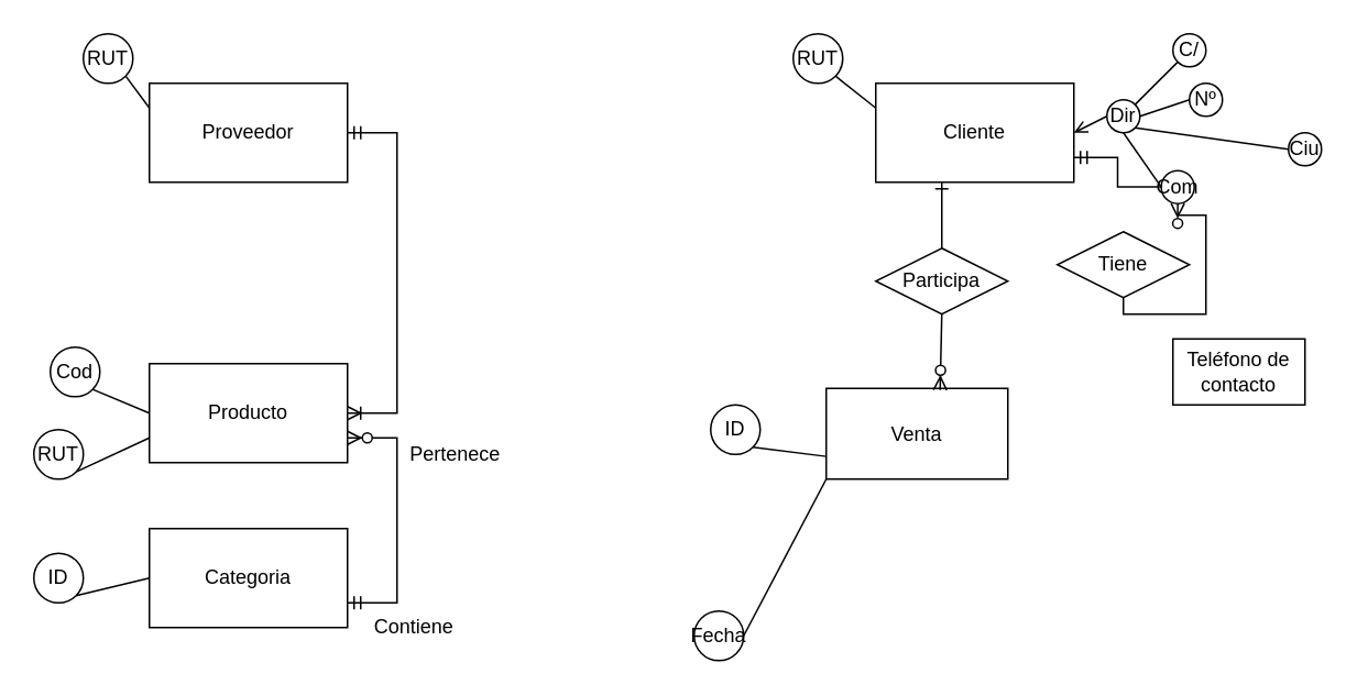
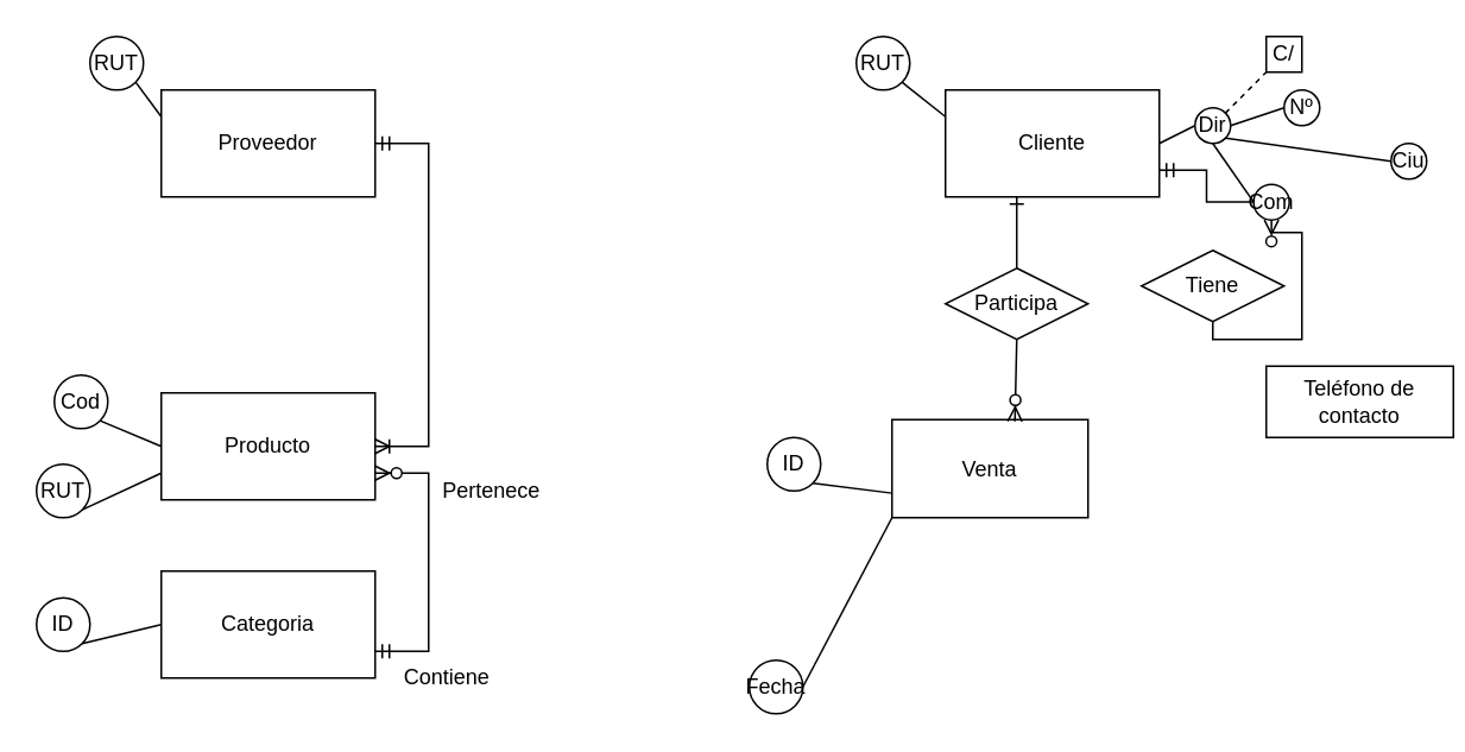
  <mxCell id="0" />
  <mxCell id="1" parent="0" />
  <mxCell id="2" value="Proveedor" style="rounded=0;whiteSpace=wrap;html=1;" vertex="1" parent="1"><mxGeometry x="90" y="50" width="120" height="60" as="geometry" /></mxCell>
  <mxCell id="3" value="Cliente" style="rounded=0;whiteSpace=wrap;html=1;" vertex="1" parent="1"><mxGeometry x="530" y="50" width="120" height="60" as="geometry" /></mxCell>
  <mxCell id="4" value="Producto" style="rounded=0;whiteSpace=wrap;html=1;" vertex="1" parent="1"><mxGeometry x="90" y="220" width="120" height="60" as="geometry" /></mxCell>
  <mxCell id="5" value="RUT" style="ellipse;whiteSpace=wrap;html=1;aspect=fixed;" vertex="1" parent="1"><mxGeometry x="50" y="20" width="30" height="30" as="geometry" /></mxCell>
  <mxCell id="6" value="" style="endArrow=none;html=1;rounded=0;exitX=1;exitY=1;exitDx=0;exitDy=0;entryX=0;entryY=0.25;entryDx=0;entryDy=0;" edge="1" parent="1" source="5" target="2"><mxGeometry width="50" height="50" relative="1" as="geometry"><mxPoint x="360" y="290" as="sourcePoint" /><mxPoint x="410" y="240" as="targetPoint" /></mxGeometry></mxCell>
  <mxCell id="7" value="RUT" style="ellipse;whiteSpace=wrap;html=1;aspect=fixed;" vertex="1" parent="1"><mxGeometry x="480" y="20" width="30" height="30" as="geometry" /></mxCell>
  <mxCell id="8" value="" style="endArrow=none;html=1;rounded=0;exitX=1;exitY=1;exitDx=0;exitDy=0;entryX=0;entryY=0.25;entryDx=0;entryDy=0;" edge="1" parent="1" source="7" target="3"><mxGeometry width="50" height="50" relative="1" as="geometry"><mxPoint x="509.997" y="39.997" as="sourcePoint" /><mxPoint x="524.39" y="59.39" as="targetPoint" /></mxGeometry></mxCell>
  <mxCell id="9" value="Dir" style="ellipse;whiteSpace=wrap;html=1;aspect=fixed;" vertex="1" parent="1"><mxGeometry x="670" y="60" width="20" height="20" as="geometry" /></mxCell>
- <mxCell id="10" value="" style="endArrow=open;html=1;rounded=0;exitX=0;exitY=0.5;exitDx=0;exitDy=0;entryX=1;entryY=0.5;entryDx=0;entryDy=0;" edge="1" parent="1" source="9" target="3"><mxGeometry width="50" height="50" relative="1" as="geometry"><mxPoint x="350" y="280" as="sourcePoint" /><mxPoint x="400" y="230" as="targetPoint" /></mxGeometry></mxCell>
- <mxCell id="11" value="" style="endArrow=none;html=1;rounded=0;exitX=1;exitY=0;exitDx=0;exitDy=0;entryX=0;entryY=1;entryDx=0;entryDy=0;" edge="1" parent="1" source="9" target="12"><mxGeometry width="50" height="50" relative="1" as="geometry"><mxPoint x="680" y="60" as="sourcePoint" /><mxPoint x="710" y="30" as="targetPoint" /></mxGeometry></mxCell>
- <mxCell id="12" value="C/" style="ellipse;whiteSpace=wrap;html=1;aspect=fixed;" vertex="1" parent="1"><mxGeometry x="710" y="20" width="20" height="20" as="geometry" /></mxCell>
+ <mxCell id="10" value="" style="endArrow=none;html=1;rounded=0;exitX=0;exitY=0.5;exitDx=0;exitDy=0;entryX=1;entryY=0.5;entryDx=0;entryDy=0;" edge="1" parent="1" source="9" target="3"><mxGeometry width="50" height="50" relative="1" as="geometry"><mxPoint x="350" y="280" as="sourcePoint" /><mxPoint x="400" y="230" as="targetPoint" /></mxGeometry></mxCell>
+ <mxCell id="11" value="" style="endArrow=none;html=1;rounded=0;exitX=1;exitY=0;exitDx=0;exitDy=0;entryX=0;entryY=1;entryDx=0;entryDy=0;dashed=1;" edge="1" parent="1" source="9" target="12"><mxGeometry width="50" height="50" relative="1" as="geometry"><mxPoint x="680" y="60" as="sourcePoint" /><mxPoint x="710" y="30" as="targetPoint" /></mxGeometry></mxCell>
+ <mxCell id="12" value="C/" style="whiteSpace=wrap;html=1;aspect=fixed;rounded=0;" vertex="1" parent="1"><mxGeometry x="710" y="20" width="20" height="20" as="geometry" /></mxCell>
  <mxCell id="13" value="Nº" style="ellipse;whiteSpace=wrap;html=1;aspect=fixed;" vertex="1" parent="1"><mxGeometry x="720" y="50" width="20" height="20" as="geometry" /></mxCell>
  <mxCell id="14" value="Ciu" style="ellipse;whiteSpace=wrap;html=1;aspect=fixed;" vertex="1" parent="1"><mxGeometry x="780" y="80" width="20" height="20" as="geometry" /></mxCell>
  <mxCell id="15" value="" style="endArrow=none;html=1;rounded=0;entryX=0;entryY=0.5;entryDx=0;entryDy=0;exitX=1;exitY=0.5;exitDx=0;exitDy=0;" edge="1" parent="1" source="9" target="13"><mxGeometry width="50" height="50" relative="1" as="geometry"><mxPoint x="640" y="160" as="sourcePoint" /><mxPoint x="690" y="110" as="targetPoint" /></mxGeometry></mxCell>
  <mxCell id="16" value="" style="endArrow=none;html=1;rounded=0;entryX=0;entryY=0.5;entryDx=0;entryDy=0;exitX=1;exitY=1;exitDx=0;exitDy=0;" edge="1" parent="1" source="9" target="14"><mxGeometry width="50" height="50" relative="1" as="geometry"><mxPoint x="350" y="280" as="sourcePoint" /><mxPoint x="400" y="230" as="targetPoint" /></mxGeometry></mxCell>
- <mxCell id="17" value="Teléfono de contacto" style="rounded=0;whiteSpace=wrap;html=1;" vertex="1" parent="1"><mxGeometry x="710" y="205" width="80" height="40" as="geometry" /></mxCell>
+ <mxCell id="17" value="Teléfono de contacto" style="rounded=0;whiteSpace=wrap;html=1;" vertex="1" parent="1"><mxGeometry x="710" y="205" width="105" height="40" as="geometry" /></mxCell>
  <mxCell id="18" value="Com" style="ellipse;whiteSpace=wrap;html=1;aspect=fixed;" vertex="1" parent="1"><mxGeometry x="702.93" y="102.93" width="20" height="20" as="geometry" /></mxCell>
  <mxCell id="19" value="" style="endArrow=none;html=1;rounded=0;entryX=0;entryY=0.5;entryDx=0;entryDy=0;exitX=0.5;exitY=1;exitDx=0;exitDy=0;" edge="1" parent="1" target="18" source="9"><mxGeometry width="50" height="50" relative="1" as="geometry"><mxPoint x="670.001" y="100.001" as="sourcePoint" /><mxPoint x="382.93" y="252.93" as="targetPoint" /></mxGeometry></mxCell>
  <mxCell id="20" value="" style="edgeStyle=orthogonalEdgeStyle;fontSize=12;html=1;endArrow=ERzeroToMany;startArrow=none;rounded=0;exitX=0.5;exitY=1;exitDx=0;exitDy=0;" edge="1" parent="1" source="37" target="18"><mxGeometry width="100" height="100" relative="1" as="geometry"><mxPoint x="330" y="300" as="sourcePoint" /><mxPoint x="710" y="180" as="targetPoint" /></mxGeometry></mxCell>
  <mxCell id="21" value="Cod" style="ellipse;whiteSpace=wrap;html=1;aspect=fixed;" vertex="1" parent="1"><mxGeometry x="30" y="210" width="30" height="30" as="geometry" /></mxCell>
  <mxCell id="22" value="" style="endArrow=none;html=1;rounded=0;exitX=1;exitY=1;exitDx=0;exitDy=0;entryX=0;entryY=0.5;entryDx=0;entryDy=0;" edge="1" parent="1" source="21" target="4"><mxGeometry width="50" height="50" relative="1" as="geometry"><mxPoint x="340" y="480" as="sourcePoint" /><mxPoint x="70" y="255" as="targetPoint" /></mxGeometry></mxCell>
  <mxCell id="23" value="RUT" style="ellipse;whiteSpace=wrap;html=1;aspect=fixed;" vertex="1" parent="1"><mxGeometry x="20" y="260" width="30" height="30" as="geometry" /></mxCell>
  <mxCell id="24" value="" style="endArrow=none;html=1;rounded=0;exitX=1;exitY=1;exitDx=0;exitDy=0;entryX=0;entryY=0.75;entryDx=0;entryDy=0;" edge="1" parent="1" source="23" target="4"><mxGeometry width="50" height="50" relative="1" as="geometry"><mxPoint x="330" y="530" as="sourcePoint" /><mxPoint x="60" y="305" as="targetPoint" /></mxGeometry></mxCell>
  <mxCell id="25" value="" style="edgeStyle=entityRelationEdgeStyle;fontSize=12;html=1;endArrow=ERoneToMany;startArrow=ERmandOne;rounded=0;entryX=1;entryY=0.5;entryDx=0;entryDy=0;exitX=1;exitY=0.5;exitDx=0;exitDy=0;" edge="1" parent="1" source="2" target="4"><mxGeometry width="100" height="100" relative="1" as="geometry"><mxPoint x="230" y="80" as="sourcePoint" /><mxPoint x="320" y="200" as="targetPoint" /></mxGeometry></mxCell>
  <mxCell id="26" value="Categoria" style="rounded=0;whiteSpace=wrap;html=1;" vertex="1" parent="1"><mxGeometry x="90" y="320" width="120" height="60" as="geometry" /></mxCell>
  <mxCell id="27" value="ID" style="ellipse;whiteSpace=wrap;html=1;aspect=fixed;" vertex="1" parent="1"><mxGeometry x="20" y="335" width="30" height="30" as="geometry" /></mxCell>
  <mxCell id="28" value="" style="endArrow=none;html=1;rounded=0;exitX=1;exitY=1;exitDx=0;exitDy=0;entryX=0;entryY=0.5;entryDx=0;entryDy=0;" edge="1" parent="1" source="27" target="26"><mxGeometry width="50" height="50" relative="1" as="geometry"><mxPoint x="330" y="605" as="sourcePoint" /><mxPoint x="90" y="340" as="targetPoint" /></mxGeometry></mxCell>
  <mxCell id="29" value="" style="edgeStyle=entityRelationEdgeStyle;fontSize=12;html=1;endArrow=ERzeroToMany;startArrow=ERmandOne;rounded=0;exitX=1;exitY=0.75;exitDx=0;exitDy=0;entryX=1;entryY=0.75;entryDx=0;entryDy=0;" edge="1" parent="1" source="26" target="4"><mxGeometry width="100" height="100" relative="1" as="geometry"><mxPoint x="310" y="365" as="sourcePoint" /><mxPoint x="410" y="265" as="targetPoint" /></mxGeometry></mxCell>
  <mxCell id="30" value="Venta" style="rounded=0;whiteSpace=wrap;html=1;" vertex="1" parent="1"><mxGeometry x="500" y="235" width="110" height="55" as="geometry" /></mxCell>
  <mxCell id="31" value="ID" style="ellipse;whiteSpace=wrap;html=1;aspect=fixed;" vertex="1" parent="1"><mxGeometry x="430" y="245" width="30" height="30" as="geometry" /></mxCell>
  <mxCell id="32" value="" style="endArrow=none;html=1;rounded=0;exitX=1;exitY=1;exitDx=0;exitDy=0;entryX=0;entryY=0.75;entryDx=0;entryDy=0;" edge="1" parent="1" source="31" target="30"><mxGeometry width="50" height="50" relative="1" as="geometry"><mxPoint x="740" y="515" as="sourcePoint" /><mxPoint x="500" y="260" as="targetPoint" /></mxGeometry></mxCell>
  <mxCell id="33" value="Fecha" style="ellipse;whiteSpace=wrap;html=1;aspect=fixed;" vertex="1" parent="1"><mxGeometry x="420" y="370" width="30" height="30" as="geometry" /></mxCell>
  <mxCell id="34" value="" style="endArrow=none;html=1;rounded=0;exitX=1;exitY=0.5;exitDx=0;exitDy=0;entryX=0;entryY=1;entryDx=0;entryDy=0;" edge="1" parent="1" source="33" target="30"><mxGeometry width="50" height="50" relative="1" as="geometry"><mxPoint x="740" y="555" as="sourcePoint" /><mxPoint x="500" y="300" as="targetPoint" /></mxGeometry></mxCell>
  <mxCell id="35" value="Contiene" style="text;html=1;align=center;verticalAlign=middle;resizable=0;points=[];autosize=1;strokeColor=none;fillColor=none;" vertex="1" parent="1"><mxGeometry x="220" y="370" width="60" height="20" as="geometry" /></mxCell>
  <mxCell id="36" value="Pertenece" style="text;html=1;align=center;verticalAlign=middle;resizable=0;points=[];autosize=1;strokeColor=none;fillColor=none;" vertex="1" parent="1"><mxGeometry x="240" y="265" width="70" height="20" as="geometry" /></mxCell>
  <mxCell id="37" value="Tiene" style="shape=rhombus;perimeter=rhombusPerimeter;whiteSpace=wrap;html=1;align=center;" vertex="1" parent="1"><mxGeometry x="640" y="140" width="80" height="40" as="geometry" /></mxCell>
  <mxCell id="38" value="" style="fontSize=12;html=1;endArrow=none;startArrow=ERmandOne;rounded=0;exitX=1;exitY=0.75;exitDx=0;exitDy=0;edgeStyle=orthogonalEdgeStyle;" edge="1" parent="1" source="3" target="18"><mxGeometry width="100" height="100" relative="1" as="geometry"><mxPoint x="650" y="95" as="sourcePoint" /><mxPoint x="710" y="237.5" as="targetPoint" /></mxGeometry></mxCell>
  <mxCell id="39" value="Participa" style="shape=rhombus;perimeter=rhombusPerimeter;whiteSpace=wrap;html=1;align=center;" vertex="1" parent="1"><mxGeometry x="530" y="150" width="80" height="40" as="geometry" /></mxCell>
  <mxCell id="40" value="" style="fontSize=12;html=1;endArrow=ERone;endFill=1;rounded=0;elbow=vertical;exitX=0.5;exitY=0;exitDx=0;exitDy=0;" edge="1" parent="1" source="39"><mxGeometry width="100" height="100" relative="1" as="geometry"><mxPoint x="330" y="300" as="sourcePoint" /><mxPoint x="570" y="110" as="targetPoint" /></mxGeometry></mxCell>
  <mxCell id="41" value="" style="fontSize=12;html=1;endArrow=ERzeroToMany;endFill=1;rounded=0;elbow=vertical;exitX=0.5;exitY=1;exitDx=0;exitDy=0;entryX=0.627;entryY=0.018;entryDx=0;entryDy=0;entryPerimeter=0;" edge="1" parent="1" source="39" target="30"><mxGeometry width="100" height="100" relative="1" as="geometry"><mxPoint x="330" y="300" as="sourcePoint" /><mxPoint x="430" y="200" as="targetPoint" /></mxGeometry></mxCell>
